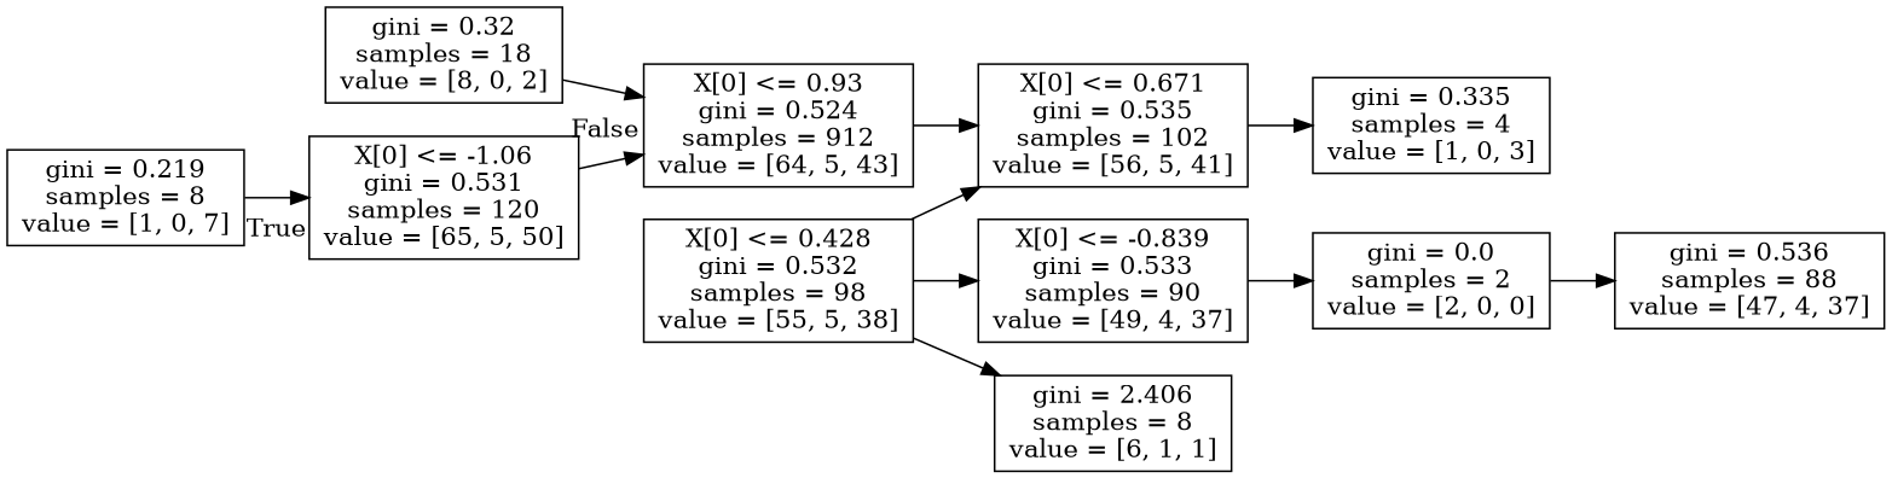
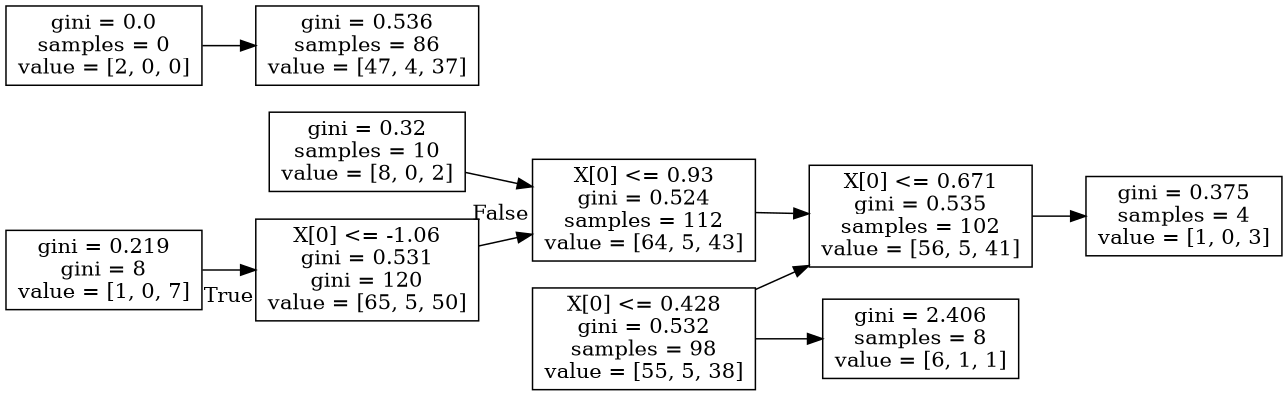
  digraph {
    rankdir=LR
    node [shape=box]
-   n1 [label="X[0] <= -1.06\ngini = 0.531\nsamples = 120\nvalue = [65, 5, 50]"]
-   n2 [label="X[0] <= 0.93\ngini = 0.524\nsamples = 912\nvalue = [64, 5, 43]"]
-   n3 [label="gini = 0.219\nsamples = 8\nvalue = [1, 0, 7]"]
+   n1 [label="X[0] <= -1.06\ngini = 0.531\ngini = 120\nvalue = [65, 5, 50]"]
+   n2 [label="X[0] <= 0.93\ngini = 0.524\nsamples = 112\nvalue = [64, 5, 43]"]
+   n3 [label="gini = 0.219\ngini = 8\nvalue = [1, 0, 7]"]
    n4 [label="X[0] <= 0.671\ngini = 0.535\nsamples = 102\nvalue = [56, 5, 41]"]
-   n5 [label="gini = 0.335\nsamples = 4\nvalue = [1, 0, 3]"]
-   n6 [label="gini = 0.32\nsamples = 18\nvalue = [8, 0, 2]"]
+   n5 [label="gini = 0.375\nsamples = 4\nvalue = [1, 0, 3]"]
+   n6 [label="gini = 0.32\nsamples = 10\nvalue = [8, 0, 2]"]
    n7 [label="X[0] <= 0.428\ngini = 0.532\nsamples = 98\nvalue = [55, 5, 38]"]
-   n8 [label="X[0] <= -0.839\ngini = 0.533\nsamples = 90\nvalue = [49, 4, 37]"]
    n9 [label="gini = 2.406\nsamples = 8\nvalue = [6, 1, 1]"]
-   n10 [label="gini = 0.0\nsamples = 2\nvalue = [2, 0, 0]"]
-   n11 [label="gini = 0.536\nsamples = 88\nvalue = [47, 4, 37]"]
+   n10 [label="gini = 0.0\nsamples = 0\nvalue = [2, 0, 0]"]
+   n11 [label="gini = 0.536\nsamples = 86\nvalue = [47, 4, 37]"]
    n1 -> n2 [headlabel=False labelangle=-45 labeldistance=2.5]
    n2 -> n4
    n3 -> n1 [headlabel=True labelangle=45 labeldistance=2.5]
    n4 -> n5
    n6 -> n2
    n7 -> n4
-   n7 -> n8
    n7 -> n9
-   n8 -> n10
    n10 -> n11
  }
